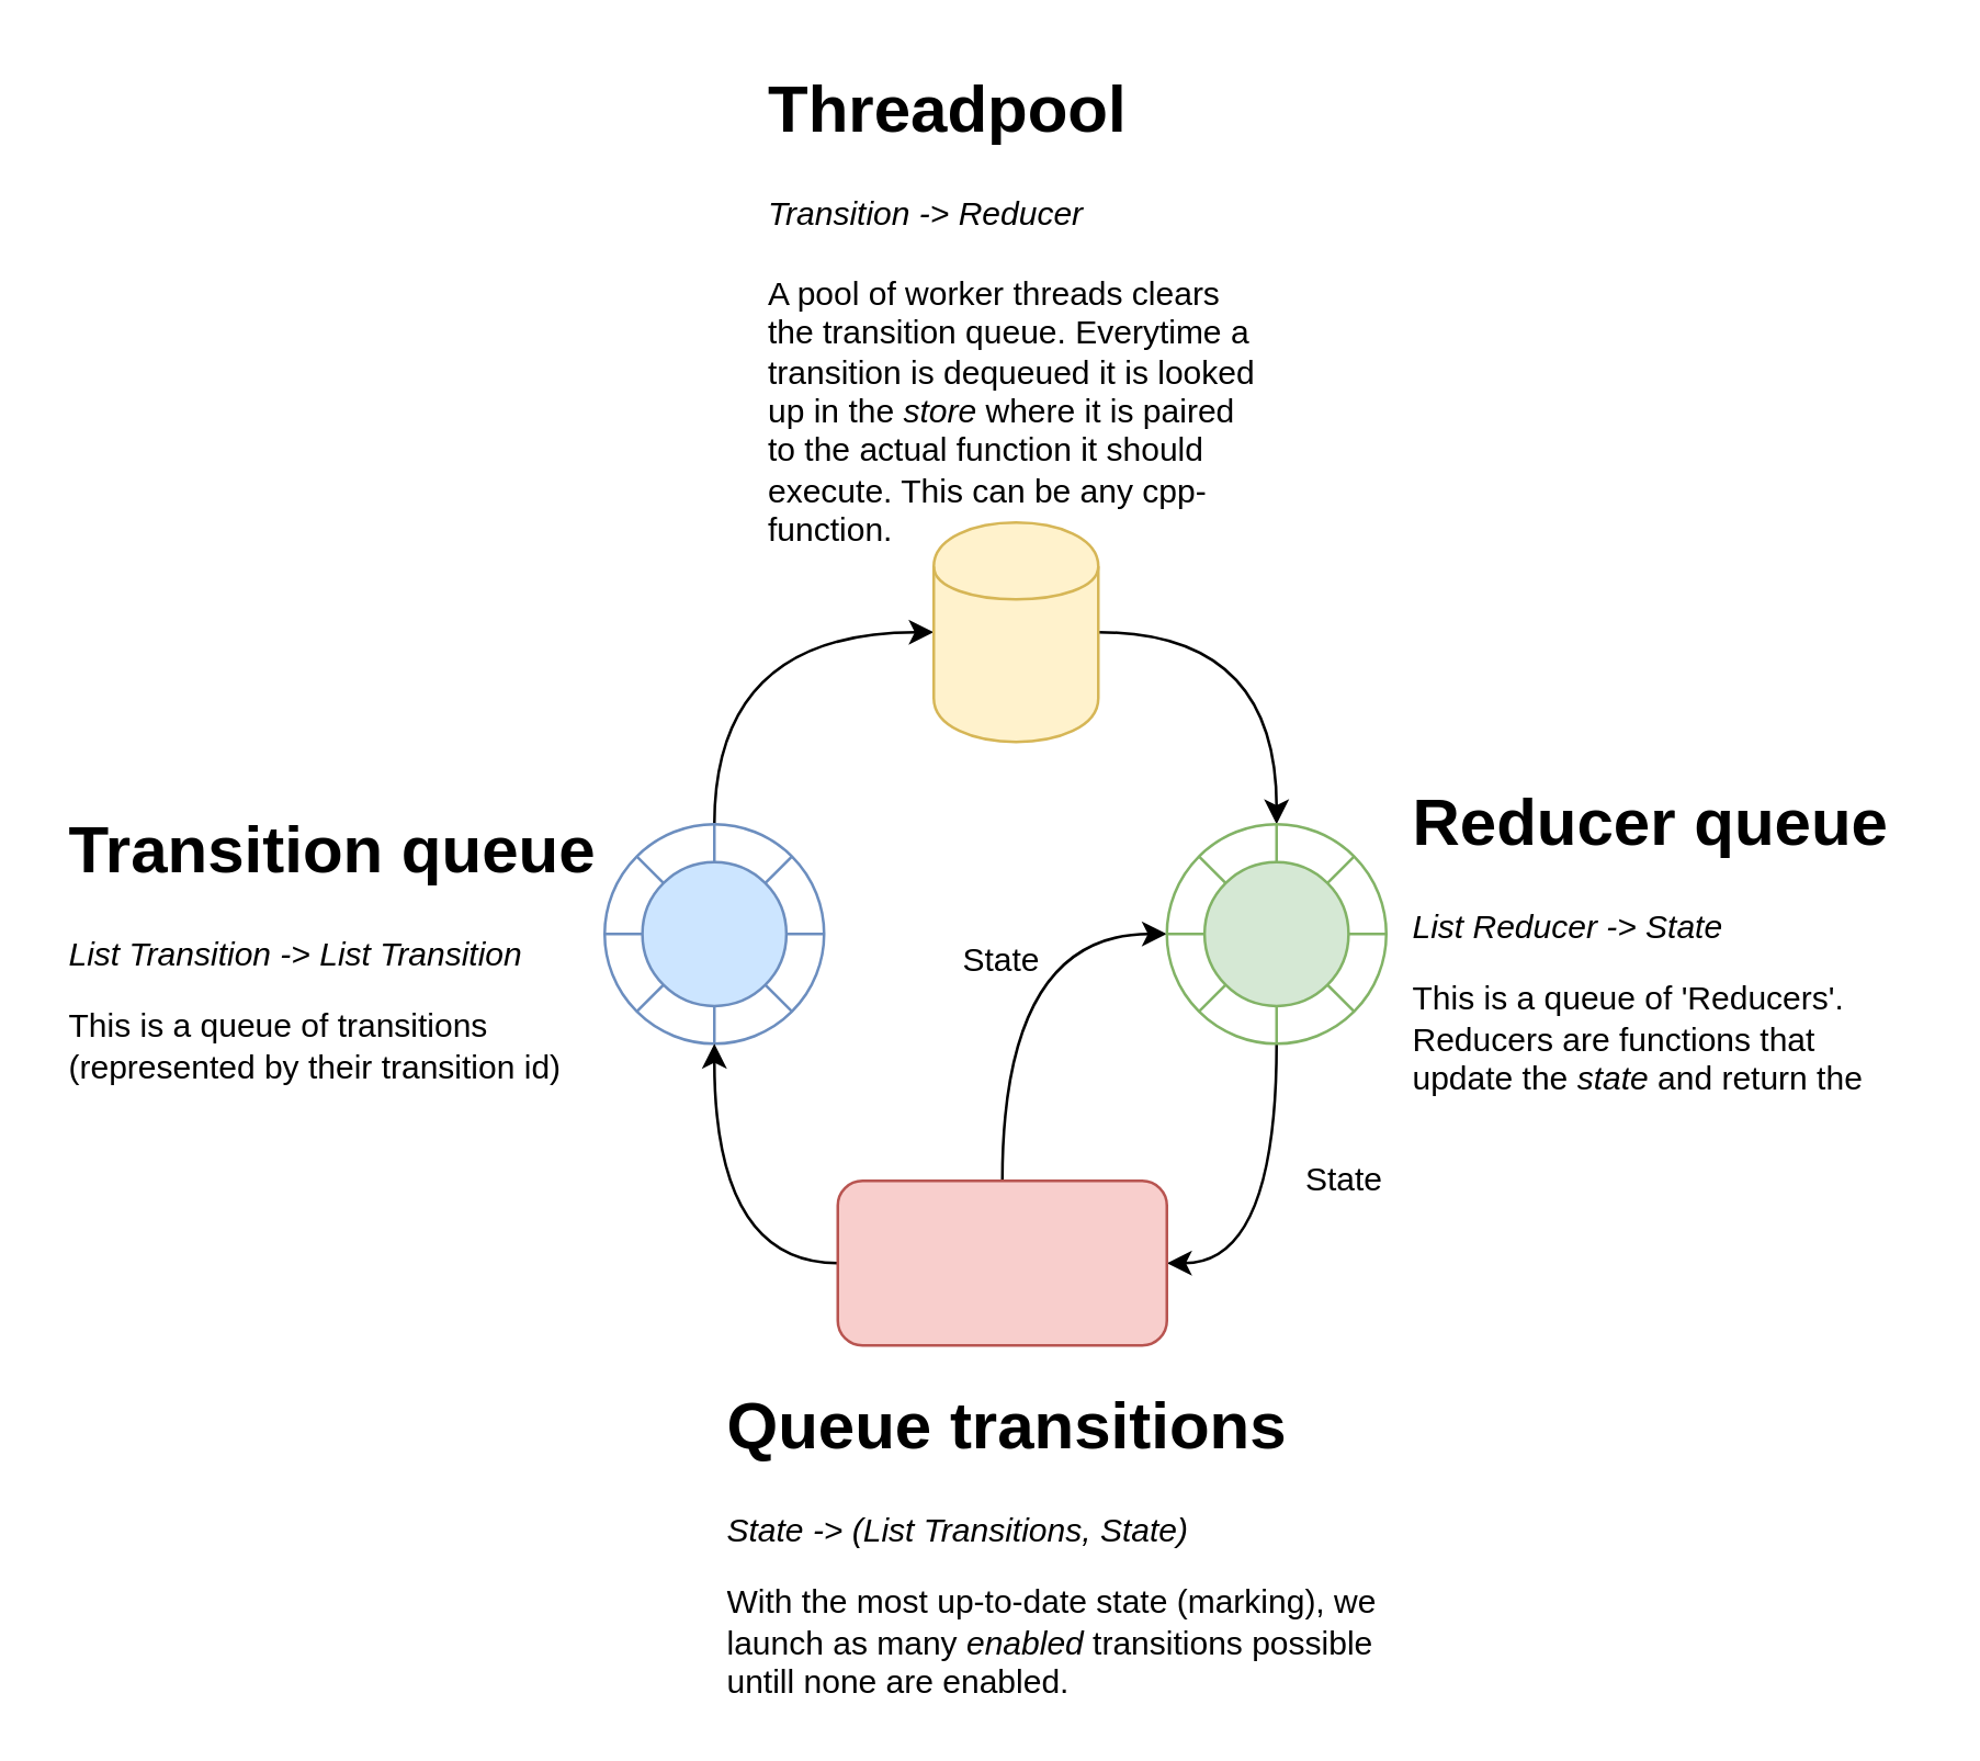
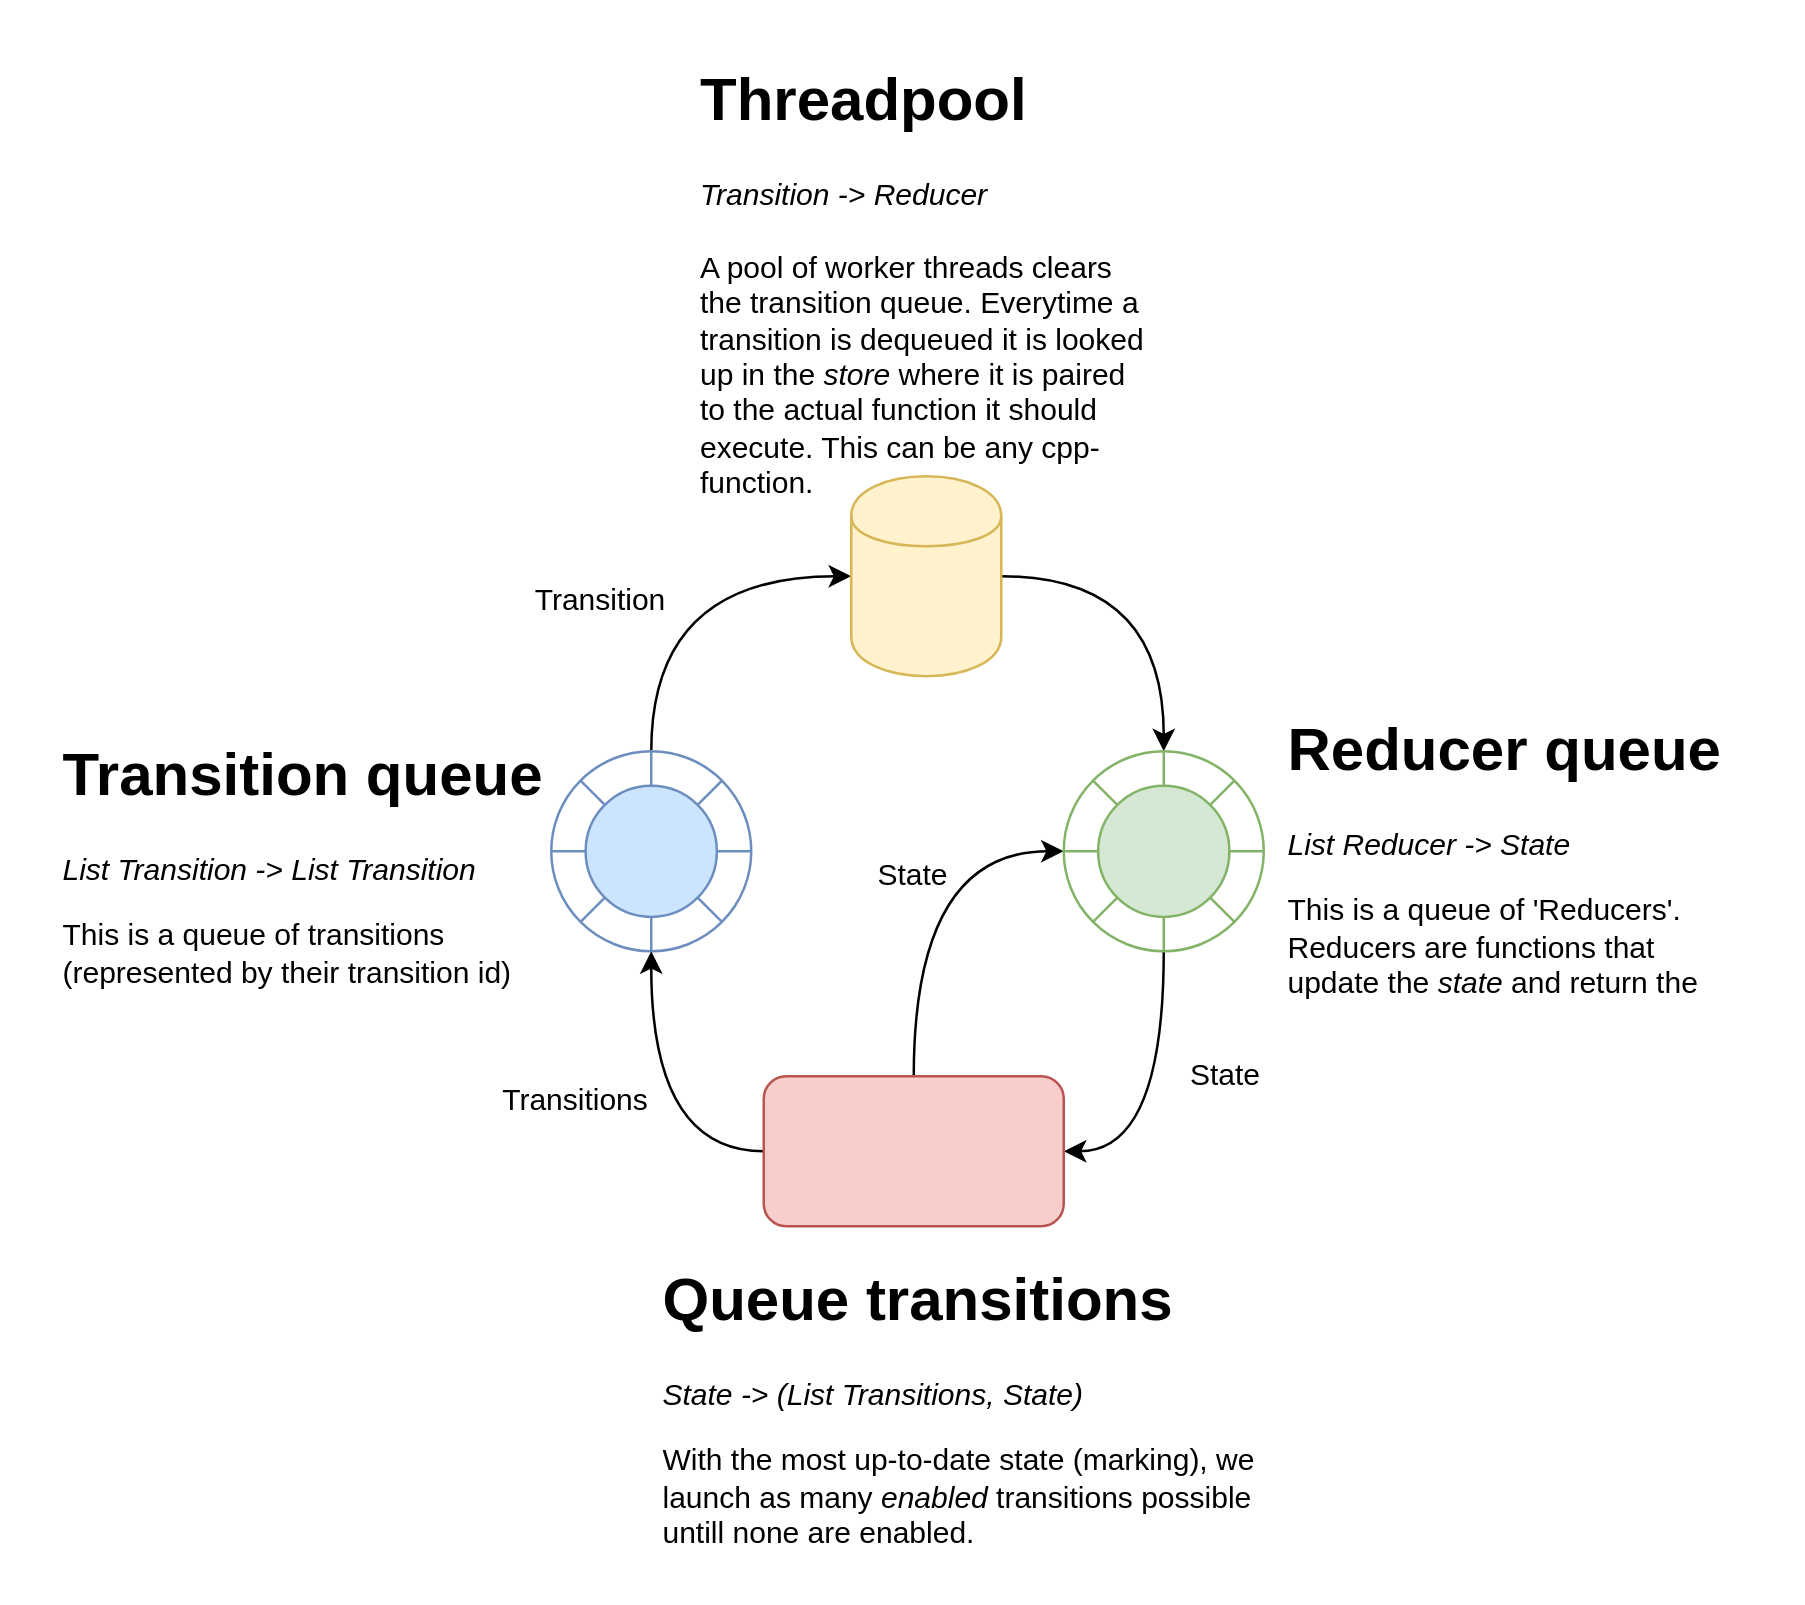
  <mxCell id="0" />
  <mxCell id="1" parent="0" />
  <mxCell id="2" style="edgeStyle=orthogonalEdgeStyle;curved=1;rounded=0;orthogonalLoop=1;jettySize=auto;html=1;exitX=0.5;exitY=0;exitDx=0;exitDy=0;entryX=0;entryY=0.5;entryDx=0;entryDy=0;" parent="1" source="3" target="6" edge="1"><mxGeometry relative="1" as="geometry" /></mxCell>
  <mxCell id="3" value="" style="ellipse;whiteSpace=wrap;html=1;aspect=fixed;strokeColor=#6c8ebf;fillColor=none;" parent="1" vertex="1"><mxGeometry x="220" y="300" width="80" height="80" as="geometry" /></mxCell>
  <mxCell id="4" style="edgeStyle=orthogonalEdgeStyle;curved=1;rounded=0;orthogonalLoop=1;jettySize=auto;html=1;entryX=1;entryY=0.5;entryDx=0;entryDy=0;exitX=0.5;exitY=1;exitDx=0;exitDy=0;" parent="1" source="27" target="12" edge="1"><mxGeometry relative="1" as="geometry"><mxPoint x="465" y="400" as="sourcePoint" /></mxGeometry></mxCell>
  <mxCell id="5" style="edgeStyle=orthogonalEdgeStyle;rounded=0;orthogonalLoop=1;jettySize=auto;html=1;exitX=1;exitY=0.5;exitDx=0;exitDy=0;curved=1;entryX=0.5;entryY=0;entryDx=0;entryDy=0;" parent="1" source="6" target="27" edge="1"><mxGeometry relative="1" as="geometry"><mxPoint x="480" y="280" as="targetPoint" /></mxGeometry></mxCell>
  <mxCell id="6" value="" style="shape=cylinder;whiteSpace=wrap;html=1;boundedLbl=1;backgroundOutline=1;fillColor=#fff2cc;strokeColor=#d6b656;" parent="1" vertex="1"><mxGeometry x="340" y="190" width="60" height="80" as="geometry" /></mxCell>
  <mxCell id="7" value="&lt;h1&gt;Transition queue&lt;/h1&gt;&lt;p&gt;&lt;i&gt;List Transition -&amp;gt; List Transition&amp;nbsp;&lt;/i&gt;&lt;/p&gt;&lt;p&gt;This is a queue of transitions (represented by their transition id)&lt;/p&gt;" style="text;html=1;strokeColor=none;fillColor=none;spacing=5;spacingTop=-20;whiteSpace=wrap;overflow=hidden;rounded=0;" parent="1" vertex="1"><mxGeometry x="20" y="290" width="230" height="120" as="geometry" /></mxCell>
  <mxCell id="8" value="&lt;h1&gt;Reducer queue&lt;/h1&gt;&lt;p&gt;&lt;i&gt;List Reducer -&amp;gt; State&lt;/i&gt;&lt;/p&gt;&lt;p&gt;This is a queue of 'Reducers'. Reducers are functions that update the &lt;i&gt;state&lt;/i&gt;&amp;nbsp;and return the new state.&amp;nbsp;&lt;/p&gt;" style="text;html=1;strokeColor=none;fillColor=none;spacing=5;spacingTop=-20;whiteSpace=wrap;overflow=hidden;rounded=0;" parent="1" vertex="1"><mxGeometry x="510" y="280" width="190" height="120" as="geometry" /></mxCell>
  <mxCell id="9" value="&lt;h1&gt;Threadpool&lt;/h1&gt;&lt;div&gt;&lt;span&gt;&lt;i&gt;Transition -&amp;gt; Reducer&lt;/i&gt;&lt;/span&gt;&lt;/div&gt;&lt;div&gt;&lt;span&gt;&lt;br&gt;&lt;/span&gt;&lt;/div&gt;&lt;div&gt;&lt;span&gt;A pool of worker threads clears the transition queue. Everytime a transition is dequeued it is looked up in the &lt;i&gt;store&lt;/i&gt;&amp;nbsp;where it is paired to the actual function it should execute. This can be any cpp-function.&lt;/span&gt;&lt;/div&gt;" style="text;html=1;strokeColor=none;fillColor=none;spacing=5;spacingTop=-20;whiteSpace=wrap;overflow=hidden;rounded=0;" parent="1" vertex="1"><mxGeometry x="275" y="20" width="190" height="180" as="geometry" /></mxCell>
  <mxCell id="10" style="edgeStyle=orthogonalEdgeStyle;curved=1;rounded=0;orthogonalLoop=1;jettySize=auto;html=1;exitX=0;exitY=0.5;exitDx=0;exitDy=0;entryX=0.5;entryY=1;entryDx=0;entryDy=0;" parent="1" source="12" target="3" edge="1"><mxGeometry relative="1" as="geometry" /></mxCell>
  <mxCell id="11" style="edgeStyle=orthogonalEdgeStyle;curved=1;rounded=0;orthogonalLoop=1;jettySize=auto;html=1;exitX=0.5;exitY=0;exitDx=0;exitDy=0;entryX=0;entryY=0.5;entryDx=0;entryDy=0;" parent="1" source="12" target="27" edge="1"><mxGeometry relative="1" as="geometry"><mxPoint x="400" y="340" as="targetPoint" /></mxGeometry></mxCell>
  <mxCell id="12" value="" style="rounded=1;whiteSpace=wrap;html=1;fillColor=#f8cecc;strokeColor=#b85450;" parent="1" vertex="1"><mxGeometry x="305" y="430" width="120" height="60" as="geometry" /></mxCell>
  <mxCell id="13" value="&lt;h1&gt;Queue transitions&lt;/h1&gt;&lt;p&gt;&lt;i&gt;State -&amp;gt; (List Transitions, State)&amp;nbsp;&lt;/i&gt;&lt;/p&gt;&lt;p&gt;With the most up-to-date state (marking), we launch as many &lt;i&gt;enabled&lt;/i&gt; transitions possible untill none are enabled.&lt;/p&gt;" style="text;html=1;strokeColor=none;fillColor=none;spacing=5;spacingTop=-20;whiteSpace=wrap;overflow=hidden;rounded=0;" parent="1" vertex="1"><mxGeometry x="260" y="500" width="250" height="120" as="geometry" /></mxCell>
+ <mxCell id="14" value="Transitions" style="text;html=1;strokeColor=none;fillColor=none;align=center;verticalAlign=middle;whiteSpace=wrap;rounded=0;" parent="1" vertex="1"><mxGeometry x="210" y="430" width="40" height="20" as="geometry" /></mxCell>
+ <mxCell id="15" value="Transition" style="text;html=1;strokeColor=none;fillColor=none;align=center;verticalAlign=middle;whiteSpace=wrap;rounded=0;" parent="1" vertex="1"><mxGeometry x="220" y="230" width="40" height="20" as="geometry" /></mxCell>
  <mxCell id="16" value="State" style="text;html=1;strokeColor=none;fillColor=none;align=center;verticalAlign=middle;whiteSpace=wrap;rounded=0;" parent="1" vertex="1"><mxGeometry x="470" y="420" width="40" height="20" as="geometry" /></mxCell>
  <mxCell id="17" value="State" style="text;html=1;strokeColor=none;fillColor=none;align=center;verticalAlign=middle;whiteSpace=wrap;rounded=0;" parent="1" vertex="1"><mxGeometry x="345" y="340" width="40" height="20" as="geometry" /></mxCell>
  <mxCell id="18" value="" style="ellipse;whiteSpace=wrap;html=1;aspect=fixed;strokeColor=#6C8EBF;fillColor=#CCE5FF;" vertex="1" parent="1"><mxGeometry x="233.75" y="313.75" width="52.5" height="52.5" as="geometry" /></mxCell>
  <mxCell id="19" value="" style="endArrow=none;html=1;exitX=0;exitY=0.5;exitDx=0;exitDy=0;entryX=0;entryY=0.5;entryDx=0;entryDy=0;strokeColor=#6C8EBF;" edge="1" parent="1" source="3" target="18"><mxGeometry width="50" height="50" relative="1" as="geometry"><mxPoint x="270" y="360" as="sourcePoint" /><mxPoint x="320" y="310" as="targetPoint" /></mxGeometry></mxCell>
  <mxCell id="20" value="" style="endArrow=none;html=1;exitX=0;exitY=1;exitDx=0;exitDy=0;entryX=0;entryY=1;entryDx=0;entryDy=0;strokeColor=#6C8EBF;" edge="1" parent="1" source="3" target="18"><mxGeometry width="50" height="50" relative="1" as="geometry"><mxPoint x="230" y="350" as="sourcePoint" /><mxPoint x="243.75" y="350" as="targetPoint" /></mxGeometry></mxCell>
  <mxCell id="21" value="" style="endArrow=none;html=1;exitX=0.5;exitY=1;exitDx=0;exitDy=0;entryX=0.5;entryY=1;entryDx=0;entryDy=0;strokeColor=#6C8EBF;" edge="1" parent="1" source="3" target="18"><mxGeometry width="50" height="50" relative="1" as="geometry"><mxPoint x="240" y="360" as="sourcePoint" /><mxPoint x="253.75" y="360" as="targetPoint" /></mxGeometry></mxCell>
  <mxCell id="22" value="" style="endArrow=none;html=1;exitX=1;exitY=1;exitDx=0;exitDy=0;entryX=1;entryY=1;entryDx=0;entryDy=0;strokeColor=#6C8EBF;" edge="1" parent="1" source="18" target="3"><mxGeometry width="50" height="50" relative="1" as="geometry"><mxPoint x="250" y="370" as="sourcePoint" /><mxPoint x="263.75" y="370" as="targetPoint" /></mxGeometry></mxCell>
  <mxCell id="23" value="" style="endArrow=none;html=1;exitX=1;exitY=0.5;exitDx=0;exitDy=0;entryX=1;entryY=0.5;entryDx=0;entryDy=0;strokeColor=#6C8EBF;" edge="1" parent="1" source="18" target="3"><mxGeometry width="50" height="50" relative="1" as="geometry"><mxPoint x="260" y="380" as="sourcePoint" /><mxPoint x="273.75" y="380" as="targetPoint" /></mxGeometry></mxCell>
  <mxCell id="24" value="" style="endArrow=none;html=1;entryX=1;entryY=0;entryDx=0;entryDy=0;strokeColor=#6C8EBF;" edge="1" parent="1" source="3" target="18"><mxGeometry width="50" height="50" relative="1" as="geometry"><mxPoint x="270" y="390" as="sourcePoint" /><mxPoint x="283.75" y="390" as="targetPoint" /></mxGeometry></mxCell>
  <mxCell id="25" value="" style="endArrow=none;html=1;entryX=0.5;entryY=0;entryDx=0;entryDy=0;strokeColor=#6C8EBF;exitX=0.5;exitY=0;exitDx=0;exitDy=0;" edge="1" parent="1" source="3" target="18"><mxGeometry width="50" height="50" relative="1" as="geometry"><mxPoint x="280" y="298" as="sourcePoint" /><mxPoint x="303.75" y="410" as="targetPoint" /></mxGeometry></mxCell>
  <mxCell id="26" value="" style="endArrow=none;html=1;entryX=0;entryY=0;entryDx=0;entryDy=0;strokeColor=#6C8EBF;exitX=0;exitY=0;exitDx=0;exitDy=0;" edge="1" parent="1" source="3" target="18"><mxGeometry width="50" height="50" relative="1" as="geometry"><mxPoint x="270" y="310" as="sourcePoint" /><mxPoint x="270" y="323.75" as="targetPoint" /></mxGeometry></mxCell>
  <mxCell id="27" value="" style="ellipse;whiteSpace=wrap;html=1;aspect=fixed;strokeColor=#82B366;fillColor=none;" vertex="1" parent="1"><mxGeometry x="425" y="300" width="80" height="80" as="geometry" /></mxCell>
  <mxCell id="28" value="" style="ellipse;whiteSpace=wrap;html=1;aspect=fixed;strokeColor=#82B366;fillColor=#D5E8D4;" vertex="1" parent="1"><mxGeometry x="438.75" y="313.75" width="52.5" height="52.5" as="geometry" /></mxCell>
  <mxCell id="29" value="" style="endArrow=none;html=1;exitX=0;exitY=0.5;exitDx=0;exitDy=0;entryX=0;entryY=0.5;entryDx=0;entryDy=0;strokeColor=#82B366;" edge="1" parent="1" source="27" target="28"><mxGeometry width="50" height="50" relative="1" as="geometry"><mxPoint x="475" y="360" as="sourcePoint" /><mxPoint x="525" y="310" as="targetPoint" /></mxGeometry></mxCell>
  <mxCell id="30" value="" style="endArrow=none;html=1;exitX=0;exitY=1;exitDx=0;exitDy=0;entryX=0;entryY=1;entryDx=0;entryDy=0;strokeColor=#82B366;" edge="1" parent="1" source="27" target="28"><mxGeometry width="50" height="50" relative="1" as="geometry"><mxPoint x="435" y="350" as="sourcePoint" /><mxPoint x="448.75" y="350" as="targetPoint" /></mxGeometry></mxCell>
  <mxCell id="31" value="" style="endArrow=none;html=1;exitX=0.5;exitY=1;exitDx=0;exitDy=0;entryX=0.5;entryY=1;entryDx=0;entryDy=0;strokeColor=#82B366;" edge="1" parent="1" source="27" target="28"><mxGeometry width="50" height="50" relative="1" as="geometry"><mxPoint x="445" y="360" as="sourcePoint" /><mxPoint x="458.75" y="360" as="targetPoint" /></mxGeometry></mxCell>
  <mxCell id="32" value="" style="endArrow=none;html=1;exitX=1;exitY=1;exitDx=0;exitDy=0;entryX=1;entryY=1;entryDx=0;entryDy=0;strokeColor=#82B366;" edge="1" parent="1" source="28" target="27"><mxGeometry width="50" height="50" relative="1" as="geometry"><mxPoint x="455" y="370" as="sourcePoint" /><mxPoint x="468.75" y="370" as="targetPoint" /></mxGeometry></mxCell>
  <mxCell id="33" value="" style="endArrow=none;html=1;exitX=1;exitY=0.5;exitDx=0;exitDy=0;entryX=1;entryY=0.5;entryDx=0;entryDy=0;strokeColor=#82B366;" edge="1" parent="1" source="28" target="27"><mxGeometry width="50" height="50" relative="1" as="geometry"><mxPoint x="465" y="380" as="sourcePoint" /><mxPoint x="478.75" y="380" as="targetPoint" /></mxGeometry></mxCell>
  <mxCell id="34" value="" style="endArrow=none;html=1;entryX=1;entryY=0;entryDx=0;entryDy=0;strokeColor=#82B366;" edge="1" parent="1" source="27" target="28"><mxGeometry width="50" height="50" relative="1" as="geometry"><mxPoint x="475" y="390" as="sourcePoint" /><mxPoint x="488.75" y="390" as="targetPoint" /></mxGeometry></mxCell>
  <mxCell id="35" value="" style="endArrow=none;html=1;entryX=0.5;entryY=0;entryDx=0;entryDy=0;exitX=0.5;exitY=0;exitDx=0;exitDy=0;strokeColor=#82B366;" edge="1" parent="1" source="27" target="28"><mxGeometry width="50" height="50" relative="1" as="geometry"><mxPoint x="485" y="298" as="sourcePoint" /><mxPoint x="508.75" y="410" as="targetPoint" /></mxGeometry></mxCell>
  <mxCell id="36" value="" style="endArrow=none;html=1;entryX=0;entryY=0;entryDx=0;entryDy=0;exitX=0;exitY=0;exitDx=0;exitDy=0;strokeColor=#82B366;" edge="1" parent="1" source="27" target="28"><mxGeometry width="50" height="50" relative="1" as="geometry"><mxPoint x="475" y="310" as="sourcePoint" /><mxPoint x="475" y="323.75" as="targetPoint" /></mxGeometry></mxCell>
